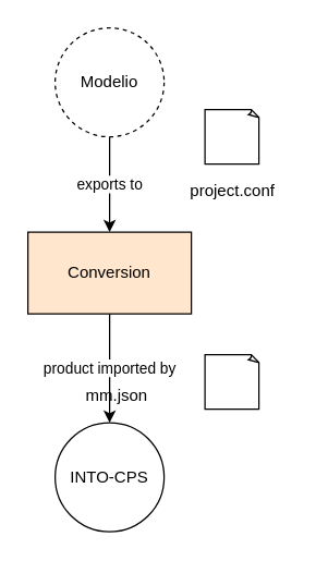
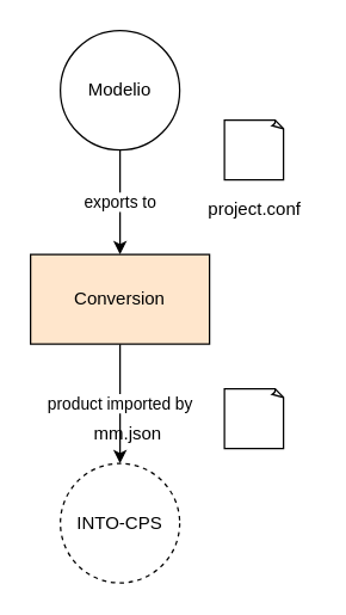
  <mxCell id="0" />
  <mxCell id="1" parent="0" />
  <mxCell id="2" value="exports to" style="edgeStyle=orthogonalEdgeStyle;rounded=0;orthogonalLoop=1;jettySize=auto;html=1;" edge="1" parent="1" source="3" target="6"><mxGeometry relative="1" as="geometry" /></mxCell>
- <mxCell id="3" value="Modelio" style="ellipse;whiteSpace=wrap;html=1;aspect=fixed;dashed=1;" vertex="1" parent="1"><mxGeometry x="40" y="20" width="80" height="80" as="geometry" /></mxCell>
+ <mxCell id="3" value="Modelio" style="ellipse;whiteSpace=wrap;html=1;aspect=fixed;" vertex="1" parent="1"><mxGeometry x="40" y="20" width="80" height="80" as="geometry" /></mxCell>
  <mxCell id="4" value="" style="whiteSpace=wrap;html=1;shape=mxgraph.basic.document" vertex="1" parent="1"><mxGeometry x="150" y="80" width="40" height="40" as="geometry" /></mxCell>
  <mxCell id="5" value="product imported by" style="edgeStyle=orthogonalEdgeStyle;rounded=0;orthogonalLoop=1;jettySize=auto;html=1;entryX=0.5;entryY=0;entryDx=0;entryDy=0;" edge="1" parent="1" source="6" target="8"><mxGeometry relative="1" as="geometry" /></mxCell>
  <mxCell id="6" value="Conversion" style="rounded=0;whiteSpace=wrap;html=1;fillColor=#ffe6cc;" vertex="1" parent="1"><mxGeometry x="20" y="170" width="120" height="60" as="geometry" /></mxCell>
  <mxCell id="7" value="project.conf" style="text;html=1;resizable=0;autosize=1;align=center;verticalAlign=middle;points=[];fillColor=none;strokeColor=none;rounded=0;" vertex="1" parent="1"><mxGeometry x="130" y="130" width="80" height="20" as="geometry" /></mxCell>
- <mxCell id="8" value="INTO-CPS" style="ellipse;whiteSpace=wrap;html=1;aspect=fixed;" vertex="1" parent="1"><mxGeometry x="40" y="310" width="80" height="80" as="geometry" /></mxCell>
+ <mxCell id="8" value="INTO-CPS" style="ellipse;whiteSpace=wrap;html=1;aspect=fixed;dashed=1;" vertex="1" parent="1"><mxGeometry x="40" y="310" width="80" height="80" as="geometry" /></mxCell>
  <mxCell id="9" value="" style="whiteSpace=wrap;html=1;shape=mxgraph.basic.document" vertex="1" parent="1"><mxGeometry x="150" y="260" width="40" height="40" as="geometry" /></mxCell>
  <mxCell id="10" value="mm.json" style="text;html=1;resizable=0;autosize=1;align=center;verticalAlign=middle;points=[];fillColor=none;strokeColor=none;rounded=0;" vertex="1" parent="1"><mxGeometry x="55" y="280" width="60" height="20" as="geometry" /></mxCell>
